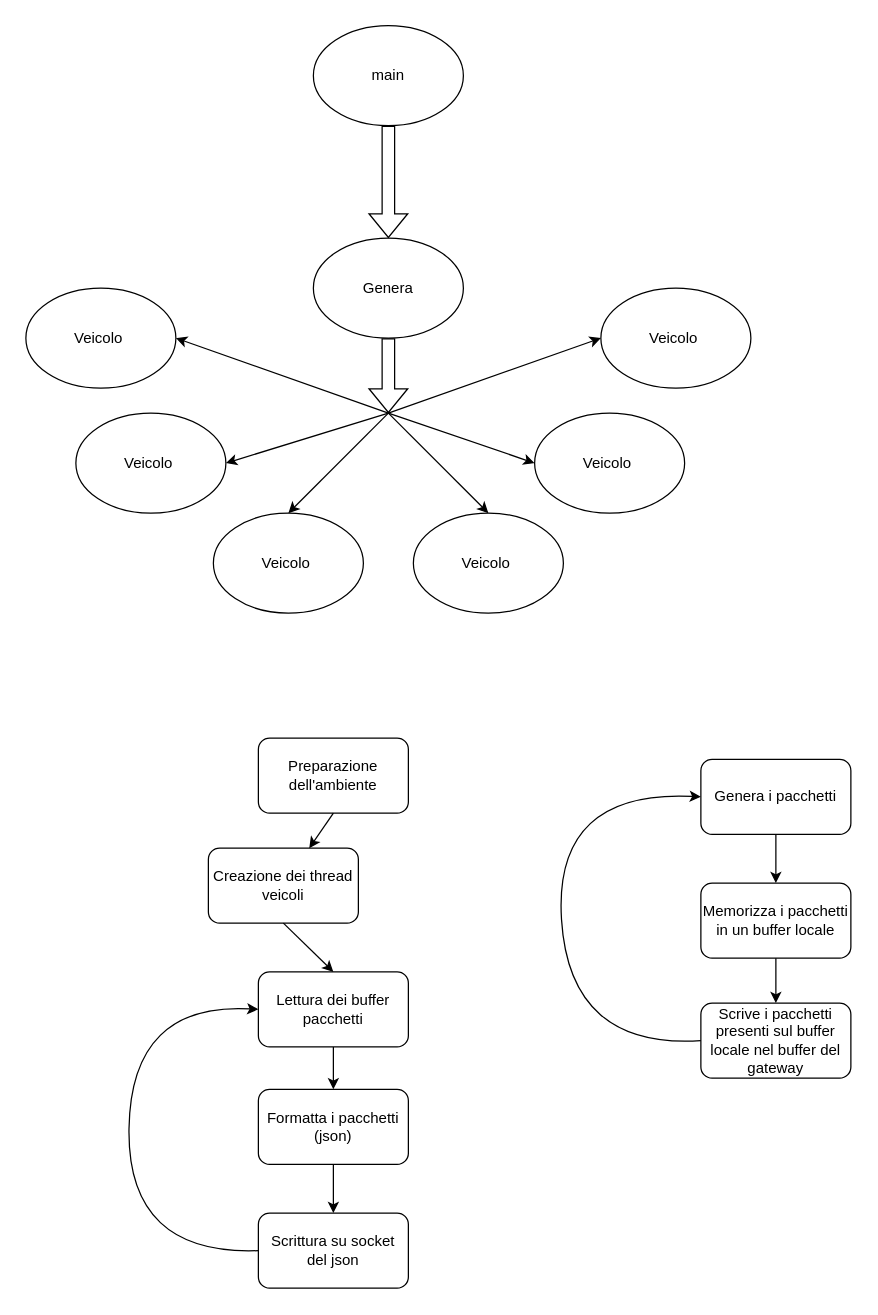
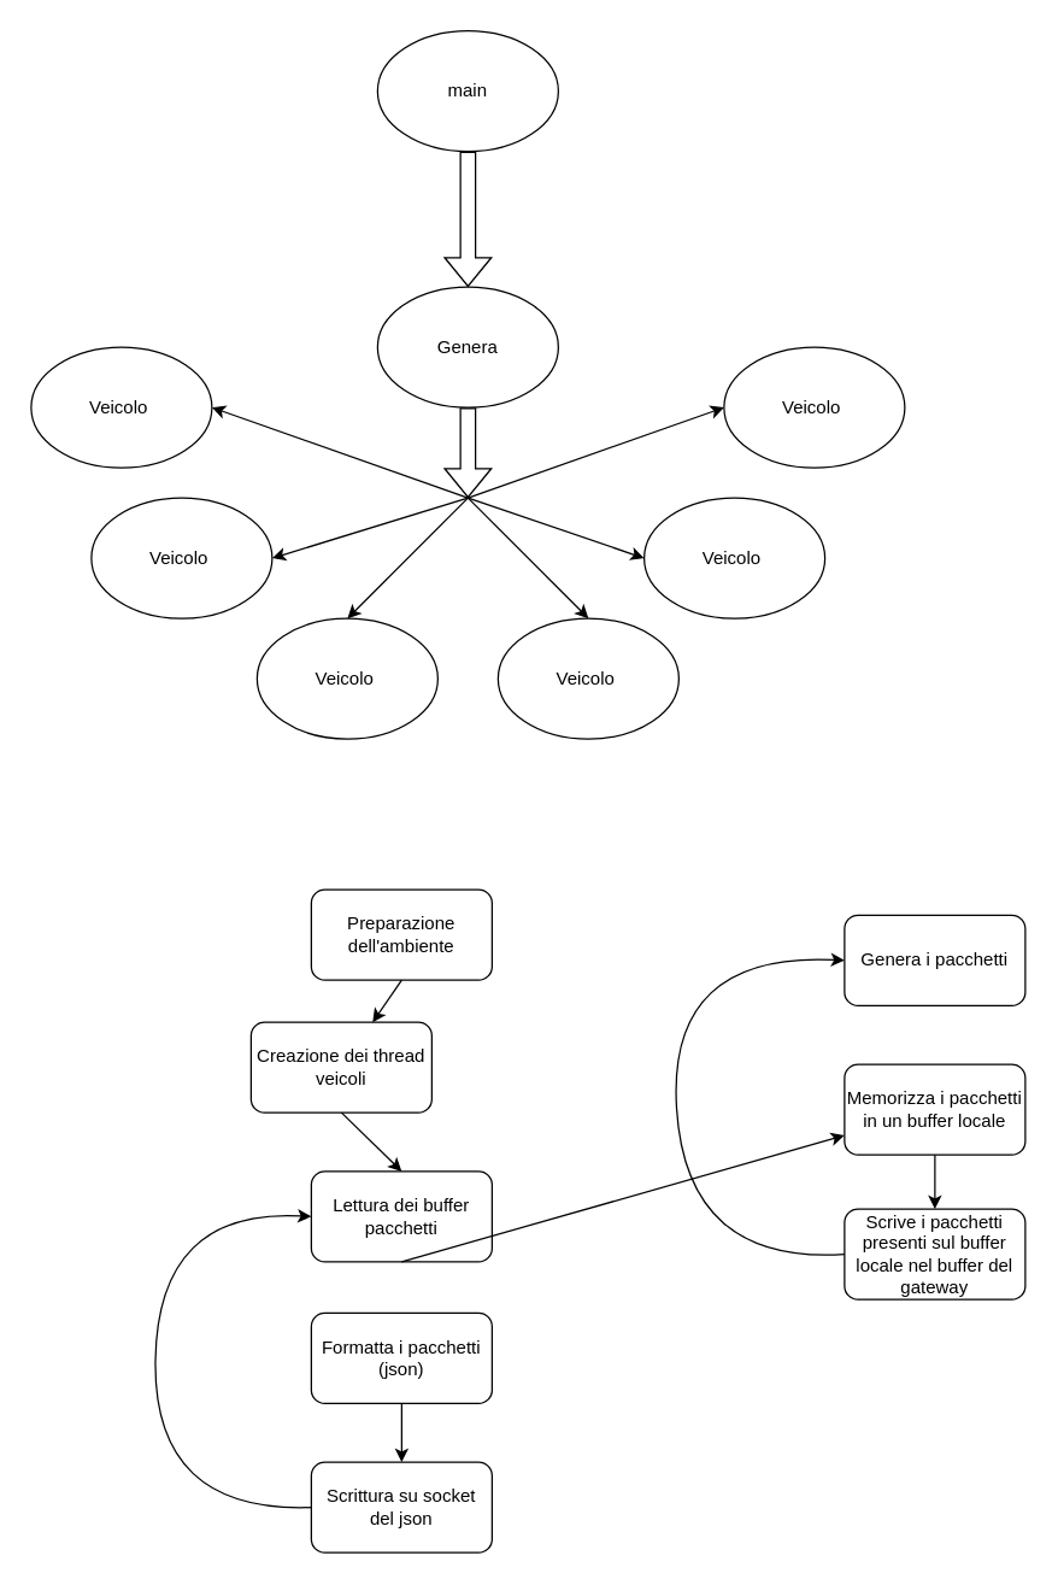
  <mxCell id="0" />
  <mxCell id="1" parent="0" />
  <mxCell id="2" value="main" style="ellipse;whiteSpace=wrap;html=1;" vertex="1" parent="1"><mxGeometry x="250" y="20" width="120" height="80" as="geometry" /></mxCell>
  <mxCell id="3" value="Genera" style="ellipse;whiteSpace=wrap;html=1;" vertex="1" parent="1"><mxGeometry x="250" y="190" width="120" height="80" as="geometry" /></mxCell>
  <mxCell id="4" value="Veicolo&amp;nbsp;" style="ellipse;whiteSpace=wrap;html=1;" vertex="1" parent="1"><mxGeometry x="20" y="230" width="120" height="80" as="geometry" /></mxCell>
  <mxCell id="5" value="Veicolo&amp;nbsp;" style="ellipse;whiteSpace=wrap;html=1;" vertex="1" parent="1"><mxGeometry x="60" y="330" width="120" height="80" as="geometry" /></mxCell>
  <mxCell id="6" value="Veicolo&amp;nbsp;" style="ellipse;whiteSpace=wrap;html=1;" vertex="1" parent="1"><mxGeometry x="427" y="330" width="120" height="80" as="geometry" /></mxCell>
  <mxCell id="7" value="Veicolo&amp;nbsp;" style="ellipse;whiteSpace=wrap;html=1;" vertex="1" parent="1"><mxGeometry x="170" y="410" width="120" height="80" as="geometry" /></mxCell>
  <mxCell id="8" value="Veicolo&amp;nbsp;" style="ellipse;whiteSpace=wrap;html=1;" vertex="1" parent="1"><mxGeometry x="480" y="230" width="120" height="80" as="geometry" /></mxCell>
  <mxCell id="9" value="Veicolo&amp;nbsp;" style="ellipse;whiteSpace=wrap;html=1;" vertex="1" parent="1"><mxGeometry x="330" y="410" width="120" height="80" as="geometry" /></mxCell>
  <mxCell id="10" value="" style="shape=flexArrow;endArrow=classic;html=1;rounded=0;exitX=0.5;exitY=1;exitDx=0;exitDy=0;entryX=0.5;entryY=0;entryDx=0;entryDy=0;" edge="1" parent="1" source="2" target="3"><mxGeometry width="50" height="50" relative="1" as="geometry"><mxPoint x="377" y="160" as="sourcePoint" /><mxPoint x="427" y="110" as="targetPoint" /></mxGeometry></mxCell>
  <mxCell id="11" value="" style="shape=flexArrow;endArrow=classic;html=1;rounded=0;exitX=0.5;exitY=1;exitDx=0;exitDy=0;" edge="1" parent="1" source="3"><mxGeometry width="50" height="50" relative="1" as="geometry"><mxPoint x="300" y="400" as="sourcePoint" /><mxPoint x="310" y="330" as="targetPoint" /></mxGeometry></mxCell>
  <mxCell id="12" value="" style="endArrow=classic;html=1;rounded=0;entryX=0;entryY=0.5;entryDx=0;entryDy=0;" edge="1" parent="1" target="8"><mxGeometry width="50" height="50" relative="1" as="geometry"><mxPoint x="310" y="330" as="sourcePoint" /><mxPoint x="420" y="290" as="targetPoint" /></mxGeometry></mxCell>
  <mxCell id="13" value="" style="endArrow=classic;html=1;rounded=0;entryX=0;entryY=0.5;entryDx=0;entryDy=0;" edge="1" parent="1" target="6"><mxGeometry width="50" height="50" relative="1" as="geometry"><mxPoint x="310" y="330" as="sourcePoint" /><mxPoint x="430" y="300" as="targetPoint" /></mxGeometry></mxCell>
  <mxCell id="14" value="" style="endArrow=classic;html=1;rounded=0;entryX=0.5;entryY=0;entryDx=0;entryDy=0;" edge="1" parent="1" target="7"><mxGeometry width="50" height="50" relative="1" as="geometry"><mxPoint x="310" y="330" as="sourcePoint" /><mxPoint x="667" y="370" as="targetPoint" /></mxGeometry></mxCell>
  <mxCell id="15" value="" style="endArrow=classic;html=1;rounded=0;entryX=0.5;entryY=0;entryDx=0;entryDy=0;" edge="1" parent="1" target="9"><mxGeometry width="50" height="50" relative="1" as="geometry"><mxPoint x="310" y="330" as="sourcePoint" /><mxPoint x="400" y="340" as="targetPoint" /></mxGeometry></mxCell>
  <mxCell id="16" value="" style="endArrow=classic;html=1;rounded=0;entryX=1;entryY=0.5;entryDx=0;entryDy=0;" edge="1" parent="1" target="5"><mxGeometry width="50" height="50" relative="1" as="geometry"><mxPoint x="310" y="330" as="sourcePoint" /><mxPoint x="660" y="420" as="targetPoint" /></mxGeometry></mxCell>
  <mxCell id="17" value="" style="endArrow=classic;html=1;rounded=0;entryX=1;entryY=0.5;entryDx=0;entryDy=0;" edge="1" parent="1" target="4"><mxGeometry width="50" height="50" relative="1" as="geometry"><mxPoint x="310" y="330" as="sourcePoint" /><mxPoint x="670" y="430" as="targetPoint" /></mxGeometry></mxCell>
  <mxCell id="18" value="Preparazione dell'ambiente" style="rounded=1;whiteSpace=wrap;html=1;" vertex="1" parent="1"><mxGeometry x="206" y="590" width="120" height="60" as="geometry" /></mxCell>
  <mxCell id="19" value="Creazione dei thread veicoli" style="rounded=1;whiteSpace=wrap;html=1;" vertex="1" parent="1"><mxGeometry x="166" y="678" width="120" height="60" as="geometry" /></mxCell>
  <mxCell id="20" value="Lettura dei buffer pacchetti" style="rounded=1;whiteSpace=wrap;html=1;" vertex="1" parent="1"><mxGeometry x="206" y="777" width="120" height="60" as="geometry" /></mxCell>
  <mxCell id="21" value="Formatta i pacchetti (json)" style="rounded=1;whiteSpace=wrap;html=1;" vertex="1" parent="1"><mxGeometry x="206" y="871" width="120" height="60" as="geometry" /></mxCell>
  <mxCell id="22" value="Scrittura su socket del json" style="rounded=1;whiteSpace=wrap;html=1;" vertex="1" parent="1"><mxGeometry x="206" y="970" width="120" height="60" as="geometry" /></mxCell>
  <mxCell id="23" value="" style="endArrow=classic;html=1;rounded=0;exitX=0.5;exitY=1;exitDx=0;exitDy=0;" edge="1" parent="1" source="18" target="19"><mxGeometry width="50" height="50" relative="1" as="geometry"><mxPoint x="349" y="873" as="sourcePoint" /><mxPoint x="399" y="823" as="targetPoint" /></mxGeometry></mxCell>
  <mxCell id="24" value="" style="endArrow=classic;html=1;rounded=0;entryX=0.5;entryY=0;entryDx=0;entryDy=0;exitX=0.5;exitY=1;exitDx=0;exitDy=0;" edge="1" parent="1" source="19" target="20"><mxGeometry width="50" height="50" relative="1" as="geometry"><mxPoint x="276" y="754" as="sourcePoint" /><mxPoint x="265.71" y="778" as="targetPoint" /></mxGeometry></mxCell>
- <mxCell id="25" value="" style="endArrow=classic;html=1;rounded=0;exitX=0.5;exitY=1;exitDx=0;exitDy=0;entryX=0.5;entryY=0;entryDx=0;entryDy=0;" edge="1" parent="1" source="20" target="21"><mxGeometry width="50" height="50" relative="1" as="geometry"><mxPoint x="409" y="758" as="sourcePoint" /><mxPoint x="409" y="791" as="targetPoint" /></mxGeometry></mxCell>
+ <mxCell id="25" value="" style="endArrow=classic;html=1;rounded=0;exitX=0.5;exitY=1;exitDx=0;exitDy=0;" edge="1" parent="1" source="20" target="29"><mxGeometry width="50" height="50" relative="1" as="geometry"><mxPoint x="409" y="758" as="sourcePoint" /><mxPoint x="409" y="791" as="targetPoint" /></mxGeometry></mxCell>
  <mxCell id="26" value="" style="endArrow=classic;html=1;rounded=0;exitX=0.5;exitY=1;exitDx=0;exitDy=0;entryX=0.5;entryY=0;entryDx=0;entryDy=0;" edge="1" parent="1" source="21" target="22"><mxGeometry width="50" height="50" relative="1" as="geometry"><mxPoint x="419" y="768" as="sourcePoint" /><mxPoint x="419" y="801" as="targetPoint" /></mxGeometry></mxCell>
  <mxCell id="27" value="" style="curved=1;endArrow=classic;html=1;rounded=0;exitX=0;exitY=0.5;exitDx=0;exitDy=0;entryX=0;entryY=0.5;entryDx=0;entryDy=0;" edge="1" parent="1" source="22" target="20"><mxGeometry width="50" height="50" relative="1" as="geometry"><mxPoint x="166" y="836" as="sourcePoint" /><mxPoint x="216" y="786" as="targetPoint" /><Array as="points"><mxPoint x="101" y="1004" /><mxPoint x="104" y="801" /></Array></mxGeometry></mxCell>
  <mxCell id="28" value="Genera i pacchetti" style="rounded=1;whiteSpace=wrap;html=1;" vertex="1" parent="1"><mxGeometry x="560" y="607" width="120" height="60" as="geometry" /></mxCell>
  <mxCell id="29" value="Memorizza i pacchetti in un buffer locale" style="rounded=1;whiteSpace=wrap;html=1;" vertex="1" parent="1"><mxGeometry x="560" y="706" width="120" height="60" as="geometry" /></mxCell>
  <mxCell id="30" value="Scrive i pacchetti presenti sul buffer locale nel buffer del gateway" style="rounded=1;whiteSpace=wrap;html=1;" vertex="1" parent="1"><mxGeometry x="560" y="802" width="120" height="60" as="geometry" /></mxCell>
- <mxCell id="31" value="" style="endArrow=classic;html=1;rounded=0;exitX=0.5;exitY=1;exitDx=0;exitDy=0;" edge="1" parent="1" source="28" target="29"><mxGeometry width="50" height="50" relative="1" as="geometry"><mxPoint x="635" y="853" as="sourcePoint" /><mxPoint x="685" y="803" as="targetPoint" /></mxGeometry></mxCell>
  <mxCell id="32" value="" style="endArrow=classic;html=1;rounded=0;exitX=0.5;exitY=1;exitDx=0;exitDy=0;entryX=0.5;entryY=0;entryDx=0;entryDy=0;" edge="1" parent="1" source="29" target="30"><mxGeometry width="50" height="50" relative="1" as="geometry"><mxPoint x="723" y="831" as="sourcePoint" /><mxPoint x="773" y="781" as="targetPoint" /></mxGeometry></mxCell>
  <mxCell id="33" value="" style="curved=1;endArrow=classic;html=1;rounded=0;exitX=0;exitY=0.5;exitDx=0;exitDy=0;entryX=0;entryY=0.5;entryDx=0;entryDy=0;" edge="1" parent="1" source="30" target="28"><mxGeometry width="50" height="50" relative="1" as="geometry"><mxPoint x="442" y="793" as="sourcePoint" /><mxPoint x="492" y="743" as="targetPoint" /><Array as="points"><mxPoint x="455" y="839" /><mxPoint x="442" y="631" /></Array></mxGeometry></mxCell>
